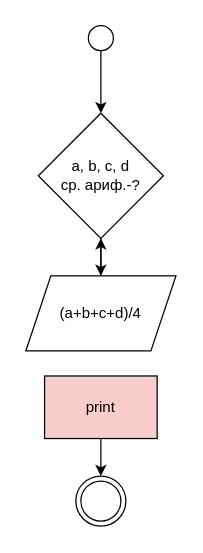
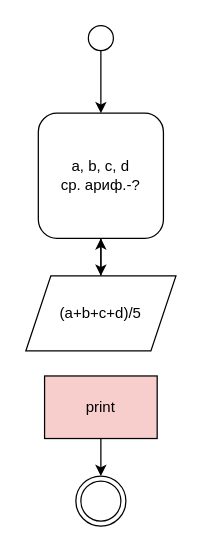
  <mxCell id="0" />
  <mxCell id="1" parent="0" />
  <mxCell id="2" style="edgeStyle=orthogonalEdgeStyle;rounded=0;orthogonalLoop=1;jettySize=auto;html=1;exitX=0.5;exitY=1;exitDx=0;exitDy=0;entryX=0.5;entryY=0;entryDx=0;entryDy=0;" parent="1" source="3" target="5" edge="1"><mxGeometry relative="1" as="geometry" /></mxCell>
  <mxCell id="3" value="" style="ellipse;whiteSpace=wrap;html=1;" parent="1" vertex="1"><mxGeometry x="70" y="20" width="20" height="20" as="geometry" /></mxCell>
  <mxCell id="4" style="edgeStyle=orthogonalEdgeStyle;rounded=0;orthogonalLoop=1;jettySize=auto;html=1;" parent="1" source="5" edge="1"><mxGeometry relative="1" as="geometry"><mxPoint x="80" y="220" as="targetPoint" /></mxGeometry></mxCell>
- <mxCell id="5" value="a, b, c, d&lt;br&gt;ср. ариф.-?" style="rhombus;whiteSpace=wrap;html=1;" parent="1" vertex="1"><mxGeometry x="30" y="90" width="100" height="100" as="geometry" /></mxCell>
+ <mxCell id="5" value="a, b, c, d&lt;br&gt;ср. ариф.-?" style="whiteSpace=wrap;html=1;rounded=1;" parent="1" vertex="1"><mxGeometry x="30" y="90" width="100" height="100" as="geometry" /></mxCell>
  <mxCell id="6" style="edgeStyle=orthogonalEdgeStyle;rounded=0;orthogonalLoop=1;jettySize=auto;html=1;" edge="1" parent="1" source="7" target="5"><mxGeometry relative="1" as="geometry" /></mxCell>
- <mxCell id="7" value="(a+b+c+d)/4" style="shape=parallelogram;perimeter=parallelogramPerimeter;whiteSpace=wrap;html=1;fixedSize=1;" parent="1" vertex="1"><mxGeometry x="20" y="220" width="120" height="60" as="geometry" /></mxCell>
+ <mxCell id="7" value="(a+b+c+d)/5" style="shape=parallelogram;perimeter=parallelogramPerimeter;whiteSpace=wrap;html=1;fixedSize=1;" parent="1" vertex="1"><mxGeometry x="20" y="220" width="120" height="60" as="geometry" /></mxCell>
  <mxCell id="8" value="" style="ellipse;shape=doubleEllipse;whiteSpace=wrap;html=1;aspect=fixed;" parent="1" vertex="1"><mxGeometry x="60" y="380" width="40" height="40" as="geometry" /></mxCell>
  <mxCell id="9" style="edgeStyle=orthogonalEdgeStyle;rounded=0;orthogonalLoop=1;jettySize=auto;html=1;entryX=0.5;entryY=0;entryDx=0;entryDy=0;" edge="1" parent="1" source="10" target="8"><mxGeometry relative="1" as="geometry" /></mxCell>
  <mxCell id="10" value="print" style="rounded=0;whiteSpace=wrap;html=1;fillColor=#f8cecc;" vertex="1" parent="1"><mxGeometry x="35" y="300" width="90" height="50" as="geometry" /></mxCell>
